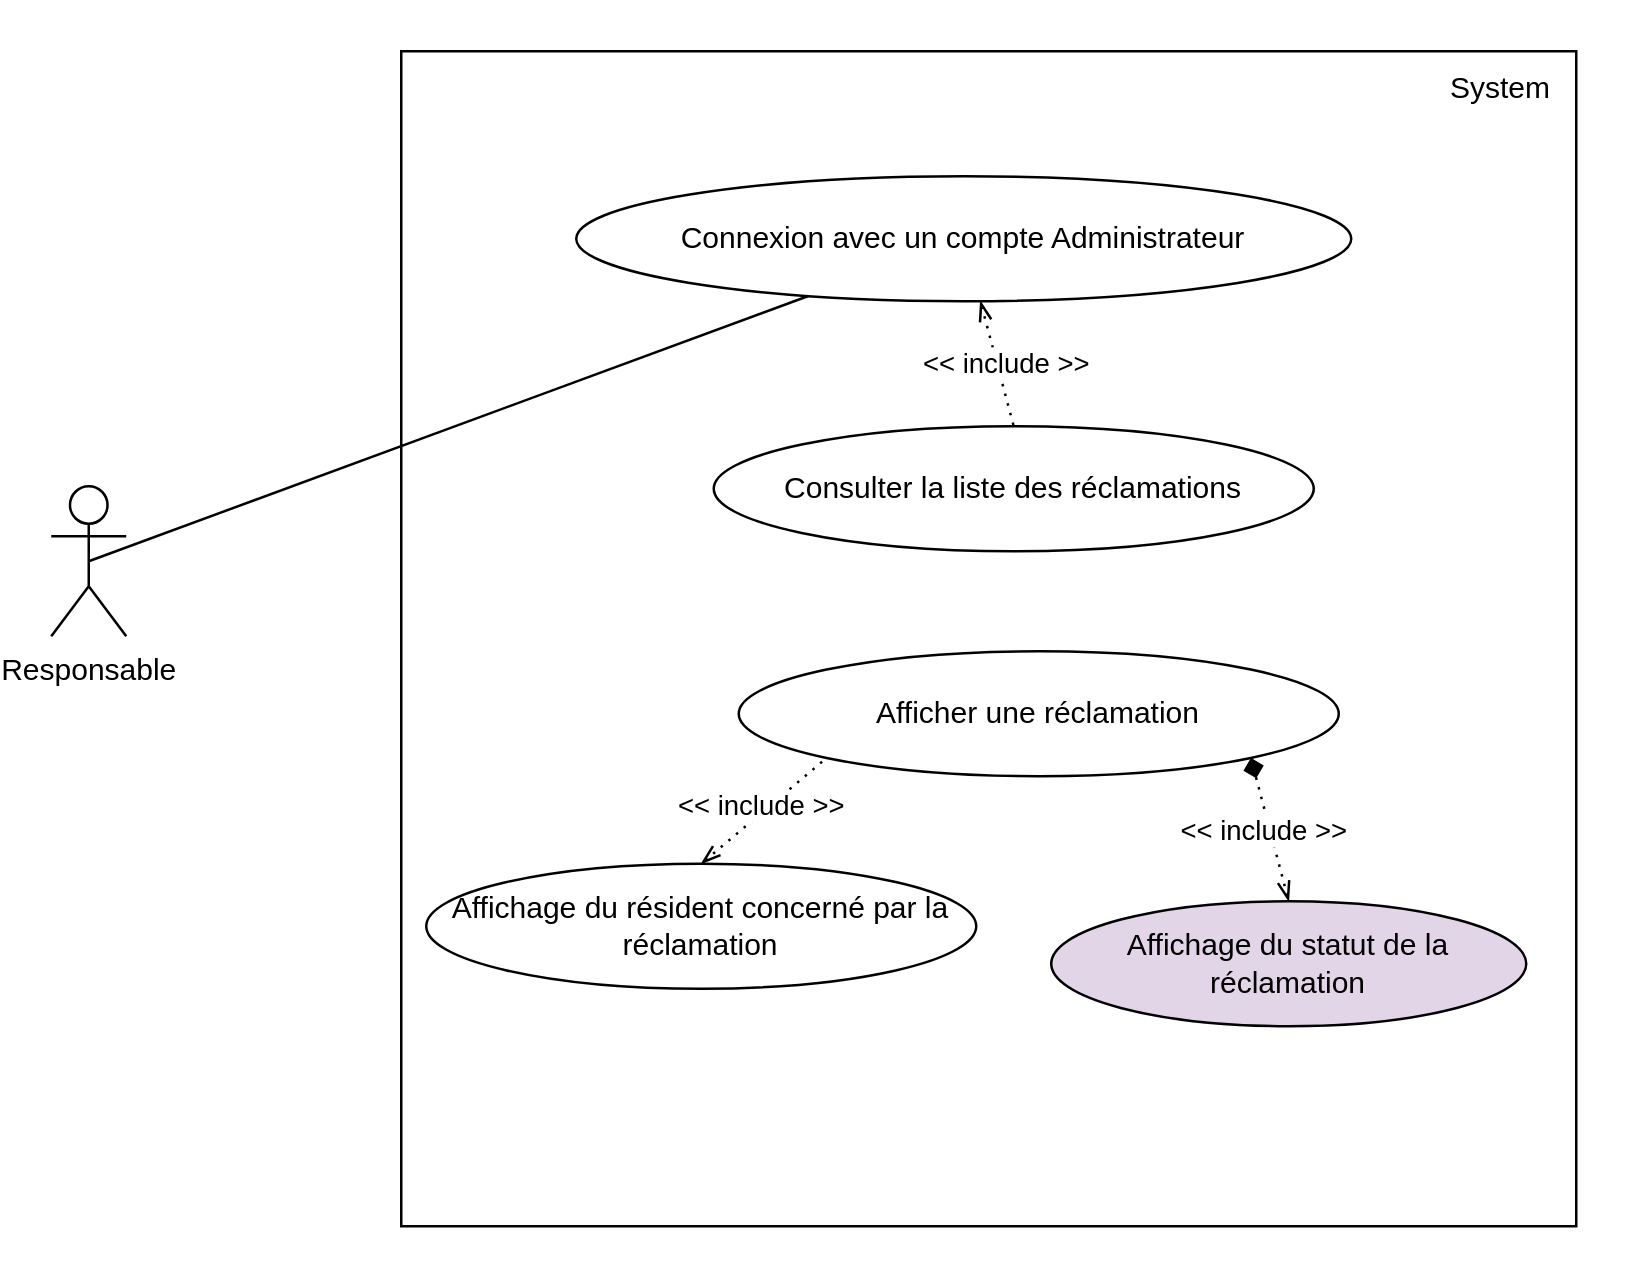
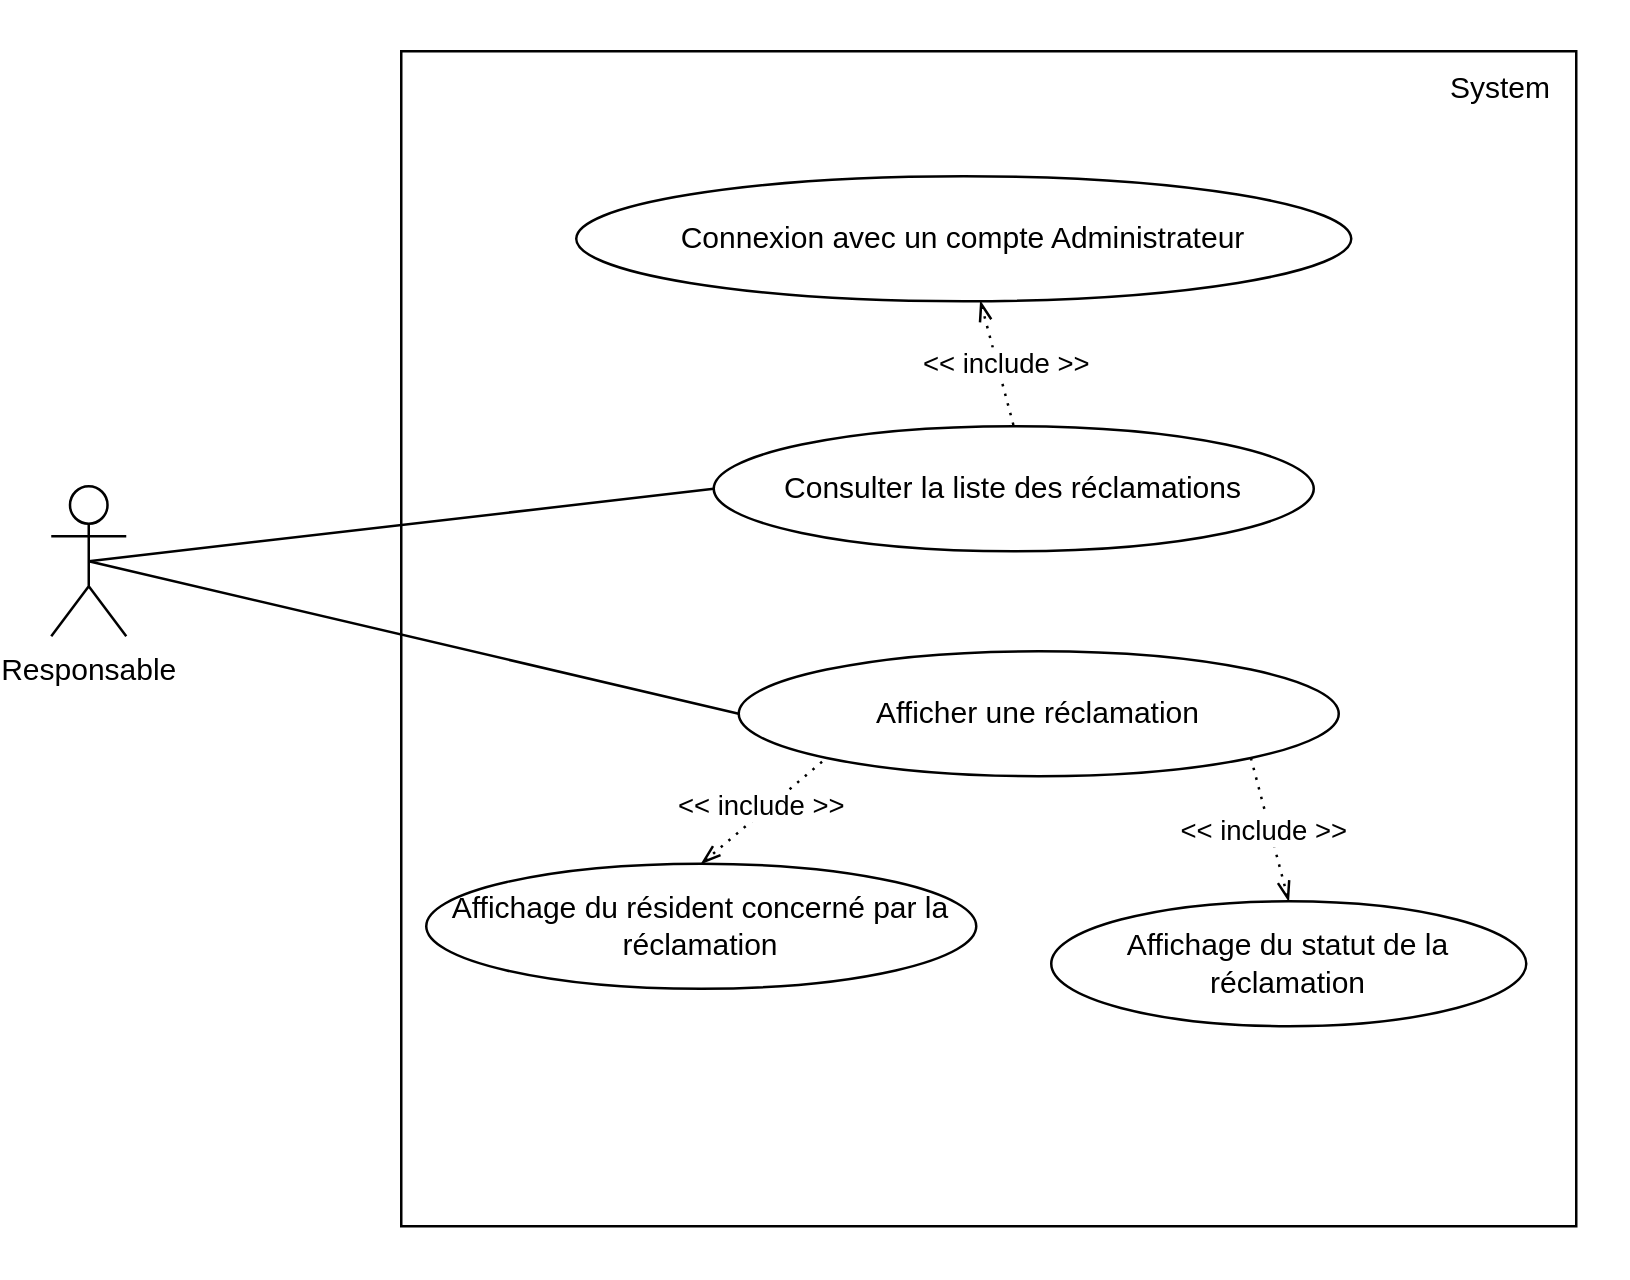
  <mxCell id="0" />
  <mxCell id="1" parent="0" />
  <mxCell id="2" value="" style="whiteSpace=wrap;html=1;aspect=fixed;" vertex="1" parent="1"><mxGeometry x="160" y="20" width="470" height="470" as="geometry" /></mxCell>
  <mxCell id="3" value="System" style="text;html=1;strokeColor=none;fillColor=none;align=center;verticalAlign=middle;whiteSpace=wrap;rounded=0;" vertex="1" parent="1"><mxGeometry x="570" y="20" width="60" height="30" as="geometry" /></mxCell>
  <mxCell id="4" value="Connexion avec un compte Administrateur" style="ellipse;whiteSpace=wrap;html=1;" vertex="1" parent="1"><mxGeometry x="230" y="70" width="310" height="50" as="geometry" /></mxCell>
  <mxCell id="5" value="Consulter la liste des réclamations" style="ellipse;whiteSpace=wrap;html=1;" vertex="1" parent="1"><mxGeometry x="285" y="170" width="240" height="50" as="geometry" /></mxCell>
  <mxCell id="6" value="" style="endArrow=none;dashed=1;html=1;dashPattern=1 3;strokeWidth=1;rounded=0;entryX=0.5;entryY=0;entryDx=0;entryDy=0;startArrow=openThin;startFill=0;" edge="1" parent="1" source="4" target="5"><mxGeometry width="50" height="50" relative="1" as="geometry"><mxPoint x="405" y="120" as="sourcePoint" /><mxPoint x="405" y="170" as="targetPoint" /></mxGeometry></mxCell>
  <mxCell id="7" value="&amp;lt;&amp;lt; include &amp;gt;&amp;gt;" style="edgeLabel;html=1;align=center;verticalAlign=middle;resizable=0;points=[];" vertex="1" connectable="0" parent="6"><mxGeometry y="3" relative="1" as="geometry"><mxPoint as="offset" /></mxGeometry></mxCell>
  <mxCell id="8" value="Responsable" style="shape=umlActor;verticalLabelPosition=bottom;verticalAlign=top;html=1;outlineConnect=0;" vertex="1" parent="1"><mxGeometry x="20" y="194" width="30" height="60" as="geometry" /></mxCell>
+ <mxCell id="9" value="" style="endArrow=none;html=1;rounded=0;strokeWidth=1;entryX=0;entryY=0.5;entryDx=0;entryDy=0;exitX=0.5;exitY=0.5;exitDx=0;exitDy=0;exitPerimeter=0;" edge="1" parent="1" source="8" target="5"><mxGeometry width="50" height="50" relative="1" as="geometry"><mxPoint x="35" y="224" as="sourcePoint" /><mxPoint x="285" y="195" as="targetPoint" /></mxGeometry></mxCell>
  <mxCell id="10" value="Afficher une réclamation" style="ellipse;whiteSpace=wrap;html=1;" vertex="1" parent="1"><mxGeometry x="295" y="260" width="240" height="50" as="geometry" /></mxCell>
- <mxCell id="11" value="" style="endArrow=none;html=1;rounded=0;exitX=0.5;exitY=0.5;exitDx=0;exitDy=0;exitPerimeter=0;" edge="1" parent="1" source="8" target="4"><mxGeometry width="50" height="50" relative="1" as="geometry"><mxPoint x="420" y="250" as="sourcePoint" /><mxPoint x="470" y="200" as="targetPoint" /></mxGeometry></mxCell>
+ <mxCell id="11" value="" style="endArrow=none;html=1;rounded=0;exitX=0.5;exitY=0.5;exitDx=0;exitDy=0;exitPerimeter=0;entryX=0;entryY=0.5;entryDx=0;entryDy=0;" edge="1" parent="1" source="8" target="10"><mxGeometry width="50" height="50" relative="1" as="geometry"><mxPoint x="420" y="250" as="sourcePoint" /><mxPoint x="470" y="200" as="targetPoint" /></mxGeometry></mxCell>
  <mxCell id="12" value="Affichage du résident concerné par la réclamation" style="ellipse;whiteSpace=wrap;html=1;" vertex="1" parent="1"><mxGeometry x="170" y="345" width="220" height="50" as="geometry" /></mxCell>
- <mxCell id="13" value="" style="endArrow=diamond;dashed=1;html=1;dashPattern=1 3;strokeWidth=1;rounded=0;entryX=1;entryY=1;entryDx=0;entryDy=0;startArrow=openThin;startFill=0;exitX=0.5;exitY=0;exitDx=0;exitDy=0;" edge="1" parent="1" source="17" target="10"><mxGeometry width="50" height="50" relative="1" as="geometry"><mxPoint x="415" y="130" as="sourcePoint" /><mxPoint x="415" y="180" as="targetPoint" /></mxGeometry></mxCell>
+ <mxCell id="13" value="" style="endArrow=none;dashed=1;html=1;dashPattern=1 3;strokeWidth=1;rounded=0;entryX=1;entryY=1;entryDx=0;entryDy=0;startArrow=openThin;startFill=0;exitX=0.5;exitY=0;exitDx=0;exitDy=0;" edge="1" parent="1" source="17" target="10"><mxGeometry width="50" height="50" relative="1" as="geometry"><mxPoint x="415" y="130" as="sourcePoint" /><mxPoint x="415" y="180" as="targetPoint" /></mxGeometry></mxCell>
  <mxCell id="14" value="&amp;lt;&amp;lt; include &amp;gt;&amp;gt;" style="edgeLabel;html=1;align=center;verticalAlign=middle;resizable=0;points=[];" vertex="1" connectable="0" parent="13"><mxGeometry y="3" relative="1" as="geometry"><mxPoint as="offset" /></mxGeometry></mxCell>
  <mxCell id="15" value="" style="endArrow=none;dashed=1;html=1;dashPattern=1 3;strokeWidth=1;rounded=0;entryX=0;entryY=1;entryDx=0;entryDy=0;startArrow=openThin;startFill=0;exitX=0.5;exitY=0;exitDx=0;exitDy=0;" edge="1" parent="1" source="12" target="10"><mxGeometry width="50" height="50" relative="1" as="geometry"><mxPoint x="425" y="140" as="sourcePoint" /><mxPoint x="425" y="190" as="targetPoint" /></mxGeometry></mxCell>
  <mxCell id="16" value="&amp;lt;&amp;lt; include &amp;gt;&amp;gt;" style="edgeLabel;html=1;align=center;verticalAlign=middle;resizable=0;points=[];" vertex="1" connectable="0" parent="15"><mxGeometry y="3" relative="1" as="geometry"><mxPoint as="offset" /></mxGeometry></mxCell>
- <mxCell id="17" value="Affichage du statut de la réclamation" style="ellipse;whiteSpace=wrap;html=1;fillColor=#e1d5e7;" vertex="1" parent="1"><mxGeometry x="420" y="360" width="190" height="50" as="geometry" /></mxCell>
+ <mxCell id="17" value="Affichage du statut de la réclamation" style="ellipse;whiteSpace=wrap;html=1;" vertex="1" parent="1"><mxGeometry x="420" y="360" width="190" height="50" as="geometry" /></mxCell>
